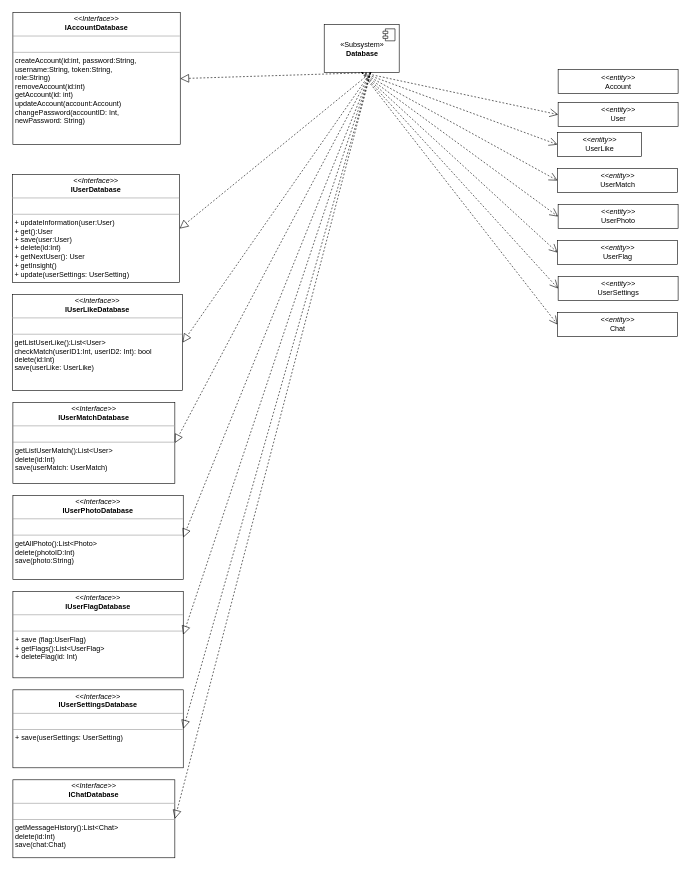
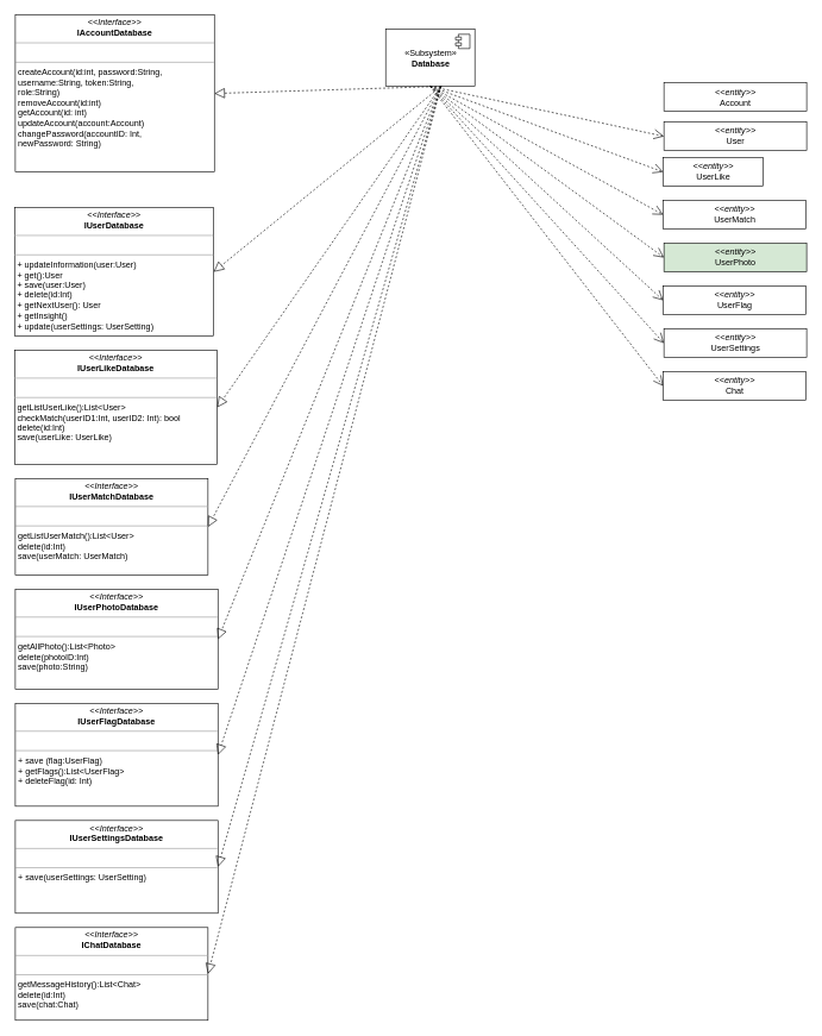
  <mxCell id="0" />
  <mxCell id="1" parent="0" />
  <mxCell id="2" value="&lt;p style=&quot;margin: 0px ; margin-top: 4px ; text-align: center&quot;&gt;&lt;i&gt;&amp;lt;&amp;lt;Interface&amp;gt;&amp;gt;&lt;/i&gt;&lt;br&gt;&lt;b&gt;IUserDatabase&lt;/b&gt;&lt;/p&gt;&lt;hr size=&quot;1&quot;&gt;&lt;p style=&quot;margin: 0px ; margin-left: 4px&quot;&gt;&lt;br&gt;&lt;/p&gt;&lt;hr size=&quot;1&quot;&gt;&lt;p style=&quot;margin: 0px ; margin-left: 4px&quot;&gt;+ updateInformation(user:User&lt;span&gt;)&lt;/span&gt;&lt;/p&gt;&lt;p style=&quot;margin: 0px ; margin-left: 4px&quot;&gt;&lt;span&gt;+ get():User&lt;/span&gt;&lt;/p&gt;&lt;p style=&quot;margin: 0px ; margin-left: 4px&quot;&gt;&lt;span&gt;+ save(user:User)&lt;/span&gt;&lt;/p&gt;&lt;p style=&quot;margin: 0px ; margin-left: 4px&quot;&gt;&lt;span&gt;+ delete(id:Int)&lt;/span&gt;&lt;/p&gt;&lt;p style=&quot;margin: 0px ; margin-left: 4px&quot;&gt;&lt;span&gt;+ getNextUser(): User&lt;/span&gt;&lt;/p&gt;&lt;p style=&quot;margin: 0px ; margin-left: 4px&quot;&gt;&lt;span&gt;+ getInsight()&lt;/span&gt;&lt;/p&gt;&lt;p style=&quot;margin: 0px ; margin-left: 4px&quot;&gt;+ update(userSettings: UserSetting)&lt;span&gt;&lt;br&gt;&lt;/span&gt;&lt;/p&gt;" style="verticalAlign=top;align=left;overflow=fill;fontSize=12;fontFamily=Helvetica;html=1;" parent="1" vertex="1"><mxGeometry x="20" y="290" width="279" height="180" as="geometry" /></mxCell>
  <mxCell id="3" value="&lt;p style=&quot;margin: 0px ; margin-top: 4px ; text-align: center&quot;&gt;&lt;i&gt;&amp;lt;&amp;lt;Interface&amp;gt;&amp;gt;&lt;/i&gt;&lt;br&gt;&lt;b&gt;IUserSettingsDatabase&lt;/b&gt;&lt;/p&gt;&lt;hr size=&quot;1&quot;&gt;&lt;p style=&quot;margin: 0px ; margin-left: 4px&quot;&gt;&lt;br&gt;&lt;/p&gt;&lt;hr size=&quot;1&quot;&gt;&lt;p style=&quot;margin: 0px ; margin-left: 4px&quot;&gt;&lt;span&gt;+ save(userSettings: UserSetting&lt;/span&gt;&lt;span&gt;)&lt;/span&gt;&lt;/p&gt;" style="verticalAlign=top;align=left;overflow=fill;fontSize=12;fontFamily=Helvetica;html=1;" parent="1" vertex="1"><mxGeometry x="21" y="1149" width="284" height="130" as="geometry" /></mxCell>
  <mxCell id="4" value="&lt;p style=&quot;margin: 0px ; margin-top: 4px ; text-align: center&quot;&gt;&lt;i&gt;&amp;lt;&amp;lt;Interface&amp;gt;&amp;gt;&lt;/i&gt;&lt;br&gt;&lt;b&gt;IAccountDatabase&lt;/b&gt;&lt;/p&gt;&lt;hr size=&quot;1&quot;&gt;&lt;p style=&quot;margin: 0px ; margin-left: 4px&quot;&gt;&lt;br&gt;&lt;/p&gt;&lt;hr size=&quot;1&quot;&gt;&lt;p style=&quot;margin: 0px ; margin-left: 4px&quot;&gt;createAccount(id:int, password:String,&lt;/p&gt;&lt;p style=&quot;margin: 0px ; margin-left: 4px&quot;&gt;&lt;span&gt;username:String, token:String,&amp;nbsp;&lt;/span&gt;&lt;/p&gt;&lt;p style=&quot;margin: 0px ; margin-left: 4px&quot;&gt;&lt;span&gt;role:String)&lt;/span&gt;&lt;/p&gt;&lt;p style=&quot;margin: 0px ; margin-left: 4px&quot;&gt;removeAccount(id:int)&lt;/p&gt;&lt;p style=&quot;margin: 0px ; margin-left: 4px&quot;&gt;getAccount(id: int)&lt;/p&gt;&lt;p style=&quot;margin: 0px ; margin-left: 4px&quot;&gt;updateAccount(account:Account)&lt;/p&gt;&lt;p style=&quot;margin: 0px ; margin-left: 4px&quot;&gt;changePassword(accountID: Int,&lt;br&gt;newPassword: String)&lt;/p&gt;" style="verticalAlign=top;align=left;overflow=fill;fontSize=12;fontFamily=Helvetica;html=1;" vertex="1" parent="1"><mxGeometry x="21" width="279" height="220" as="geometry" y="20" /></mxCell>
  <mxCell id="5" value="&lt;p style=&quot;margin: 0px ; margin-top: 4px ; text-align: center&quot;&gt;&lt;i&gt;&amp;lt;&amp;lt;Interface&amp;gt;&amp;gt;&lt;/i&gt;&lt;br&gt;&lt;b&gt;IUserFlagDatabase&lt;/b&gt;&lt;/p&gt;&lt;hr size=&quot;1&quot;&gt;&lt;p style=&quot;margin: 0px ; margin-left: 4px&quot;&gt;&lt;br&gt;&lt;/p&gt;&lt;hr size=&quot;1&quot;&gt;&lt;p style=&quot;margin: 0px ; margin-left: 4px&quot;&gt;+ save (flag:UserFlag&lt;span&gt;)&lt;/span&gt;&lt;/p&gt;&lt;p style=&quot;margin: 0px ; margin-left: 4px&quot;&gt;+ getFlags():List&amp;lt;UserFlag&amp;gt;&lt;/p&gt;&lt;p style=&quot;margin: 0px ; margin-left: 4px&quot;&gt;+ deleteFlag(id: Int&lt;span&gt;)&lt;/span&gt;&lt;/p&gt;" style="verticalAlign=top;align=left;overflow=fill;fontSize=12;fontFamily=Helvetica;html=1;" parent="1" vertex="1"><mxGeometry x="21" y="985" width="284" height="144" as="geometry" /></mxCell>
  <mxCell id="6" value="&lt;p style=&quot;margin: 0px ; margin-top: 4px ; text-align: center&quot;&gt;&lt;i&gt;&amp;lt;&amp;lt;Interface&amp;gt;&amp;gt;&lt;/i&gt;&lt;br&gt;&lt;b&gt;IUserLikeDatabase&lt;/b&gt;&lt;/p&gt;&lt;hr size=&quot;1&quot;&gt;&lt;p style=&quot;margin: 0px ; margin-left: 4px&quot;&gt;&lt;br&gt;&lt;/p&gt;&lt;hr size=&quot;1&quot;&gt;&lt;p style=&quot;margin: 0px ; margin-left: 4px&quot;&gt;getListUserLike(&lt;span&gt;):List&amp;lt;User&amp;gt;&lt;/span&gt;&lt;/p&gt;&lt;p style=&quot;margin: 0px ; margin-left: 4px&quot;&gt;&lt;span&gt;checkMatch(userID1:Int, userID2: Int): bool&lt;/span&gt;&lt;/p&gt;&lt;p style=&quot;margin: 0px ; margin-left: 4px&quot;&gt;&lt;span&gt;delete(id:Int)&lt;/span&gt;&lt;/p&gt;&lt;p style=&quot;margin: 0px ; margin-left: 4px&quot;&gt;&lt;span&gt;save(userLike: UserLike)&lt;/span&gt;&lt;/p&gt;" style="verticalAlign=top;align=left;overflow=fill;fontSize=12;fontFamily=Helvetica;html=1;" vertex="1" parent="1"><mxGeometry x="20" y="490" width="284" height="160" as="geometry" /></mxCell>
  <mxCell id="7" value="&lt;p style=&quot;margin: 0px ; margin-top: 4px ; text-align: center&quot;&gt;&lt;i&gt;&amp;lt;&amp;lt;Interface&amp;gt;&amp;gt;&lt;/i&gt;&lt;br&gt;&lt;b&gt;IUserMatchDatabase&lt;/b&gt;&lt;/p&gt;&lt;hr size=&quot;1&quot;&gt;&lt;p style=&quot;margin: 0px ; margin-left: 4px&quot;&gt;&lt;br&gt;&lt;/p&gt;&lt;hr size=&quot;1&quot;&gt;&lt;p style=&quot;margin: 0px ; margin-left: 4px&quot;&gt;getListUserMatch(&lt;span&gt;):List&amp;lt;User&amp;gt;&lt;/span&gt;&lt;/p&gt;&lt;p style=&quot;margin: 0px ; margin-left: 4px&quot;&gt;&lt;span&gt;delete(id:Int)&lt;/span&gt;&lt;br&gt;&lt;/p&gt;&lt;p style=&quot;margin: 0px ; margin-left: 4px&quot;&gt;&lt;span&gt;save(userMatch: UserMatch)&lt;/span&gt;&lt;/p&gt;" style="verticalAlign=top;align=left;overflow=fill;fontSize=12;fontFamily=Helvetica;html=1;" vertex="1" parent="1"><mxGeometry x="21" y="670" width="270" height="135" as="geometry" /></mxCell>
  <mxCell id="8" value="&lt;p style=&quot;margin: 0px ; margin-top: 4px ; text-align: center&quot;&gt;&lt;i&gt;&amp;lt;&amp;lt;Interface&amp;gt;&amp;gt;&lt;/i&gt;&lt;br&gt;&lt;b&gt;IChatDatabase&lt;/b&gt;&lt;/p&gt;&lt;hr size=&quot;1&quot;&gt;&lt;p style=&quot;margin: 0px ; margin-left: 4px&quot;&gt;&lt;br&gt;&lt;/p&gt;&lt;hr size=&quot;1&quot;&gt;&lt;p style=&quot;margin: 0px ; margin-left: 4px&quot;&gt;getMessageHistory(&lt;span&gt;):List&amp;lt;Chat&amp;gt;&lt;/span&gt;&lt;/p&gt;&lt;p style=&quot;margin: 0px ; margin-left: 4px&quot;&gt;&lt;span&gt;delete(id:Int)&lt;/span&gt;&lt;br&gt;&lt;/p&gt;&lt;p style=&quot;margin: 0px ; margin-left: 4px&quot;&gt;&lt;span&gt;save(chat:Chat)&lt;/span&gt;&lt;/p&gt;&lt;span style=&quot;color: rgba(0 , 0 , 0 , 0) ; font-family: monospace ; font-size: 0px&quot;&gt;%3CmxGraphModel%3E%3Croot%3E%3CmxCell%20id%3D%220%22%2F%3E%3CmxCell%20id%3D%221%22%20parent%3D%220%22%2F%3E%3CmxCell%20id%3D%222%22%20value%3D%22%26lt%3Bp%20style%3D%26quot%3Bmargin%3A%200px%20%3B%20margin-top%3A%204px%20%3B%20text-align%3A%20center%26quot%3B%26gt%3B%26lt%3Bi%26gt%3B%26amp%3Blt%3B%26amp%3Blt%3BInterface%26amp%3Bgt%3B%26amp%3Bgt%3B%26lt%3B%2Fi%26gt%3B%26lt%3Bbr%26gt%3B%26lt%3Bb%26gt%3BIUserMatchDatabase%26lt%3B%2Fb%26gt%3B%26lt%3B%2Fp%26gt%3B%26lt%3Bhr%20size%3D%26quot%3B1%26quot%3B%26gt%3B%26lt%3Bp%20style%3D%26quot%3Bmargin%3A%200px%20%3B%20margin-left%3A%204px%26quot%3B%26gt%3B%26lt%3Bbr%26gt%3B%26lt%3B%2Fp%26gt%3B%26lt%3Bhr%20size%3D%26quot%3B1%26quot%3B%26gt%3B%26lt%3Bp%20style%3D%26quot%3Bmargin%3A%200px%20%3B%20margin-left%3A%204px%26quot%3B%26gt%3BgetListUserMatch(%26lt%3Bspan%26gt%3B)%3AList%26amp%3Blt%3BUser%26amp%3Bgt%3B%26lt%3B%2Fspan%26gt%3B%26lt%3B%2Fp%26gt%3B%26lt%3Bp%20style%3D%26quot%3Bmargin%3A%200px%20%3B%20margin-left%3A%204px%26quot%3B%26gt%3B%26lt%3Bspan%26gt%3Bdelete(id%3AInt)%26lt%3B%2Fspan%26gt%3B%26lt%3Bbr%26gt%3B%26lt%3B%2Fp%26gt%3B%26lt%3Bp%20style%3D%26quot%3Bmargin%3A%200px%20%3B%20margin-left%3A%204px%26quot%3B%26gt%3B%26lt%3Bspan%26gt%3B%26lt%3Bbr%26gt%3B%26lt%3B%2Fspan%26gt%3B%26lt%3B%2Fp%26gt%3B%22%20style%3D%22verticalAlign%3Dtop%3Balign%3Dleft%3Boverflow%3Dfill%3BfontSize%3D12%3BfontFamily%3DHelvetica%3Bhtml%3D1%3B%22%20vertex%3D%221%22%20parent%3D%221%22%3E%3CmxGeometry%20x%3D%22880%22%20y%3D%22520%22%20width%3D%22270%22%20height%3D%22180%22%20as%3D%22geometry%22%2F%3E%3C%2FmxCell%3E%3C%2Froot%3E%3C%2FmxGraphModel%3E&lt;/span&gt;&lt;p style=&quot;margin: 0px ; margin-left: 4px&quot;&gt;&lt;span&gt;&lt;br&gt;&lt;/span&gt;&lt;/p&gt;" style="verticalAlign=top;align=left;overflow=fill;fontSize=12;fontFamily=Helvetica;html=1;" vertex="1" parent="1"><mxGeometry x="21" y="1299" width="270" height="130" as="geometry" /></mxCell>
  <mxCell id="9" value="&lt;p style=&quot;margin: 0px ; margin-top: 4px ; text-align: center&quot;&gt;&lt;i&gt;&amp;lt;&amp;lt;Interface&amp;gt;&amp;gt;&lt;/i&gt;&lt;br&gt;&lt;b&gt;IUserPhotoDatabase&lt;/b&gt;&lt;/p&gt;&lt;hr size=&quot;1&quot;&gt;&lt;p style=&quot;margin: 0px ; margin-left: 4px&quot;&gt;&lt;br&gt;&lt;/p&gt;&lt;hr size=&quot;1&quot;&gt;&lt;p style=&quot;margin: 0px ; margin-left: 4px&quot;&gt;getAllPhoto(&lt;span&gt;):List&amp;lt;Photo&amp;gt;&lt;/span&gt;&lt;/p&gt;&lt;p style=&quot;margin: 0px ; margin-left: 4px&quot;&gt;&lt;span&gt;delete(photoID:Int)&lt;/span&gt;&lt;br&gt;&lt;/p&gt;&lt;p style=&quot;margin: 0px ; margin-left: 4px&quot;&gt;&lt;span&gt;save(photo:String)&lt;/span&gt;&lt;/p&gt;&lt;p style=&quot;margin: 0px ; margin-left: 4px&quot;&gt;&lt;span&gt;&lt;br&gt;&lt;/span&gt;&lt;/p&gt;" style="verticalAlign=top;align=left;overflow=fill;fontSize=12;fontFamily=Helvetica;html=1;" vertex="1" parent="1"><mxGeometry x="21" y="825" width="284" height="140" as="geometry" /></mxCell>
  <mxCell id="10" value="«Subsystem»&lt;br&gt;&lt;b&gt;Database&lt;/b&gt;" style="html=1;" vertex="1" parent="1"><mxGeometry x="540" y="40" width="125" height="80" as="geometry" /></mxCell>
  <mxCell id="11" value="" style="shape=component;jettyWidth=8;jettyHeight=4;" vertex="1" parent="10"><mxGeometry x="1" width="20" height="20" relative="1" as="geometry"><mxPoint x="-27" y="7" as="offset" /></mxGeometry></mxCell>
  <mxCell id="12" value="" style="endArrow=open;dashed=1;endFill=0;endSize=12;html=1;entryX=0;entryY=0.5;entryDx=0;entryDy=0;exitX=0.5;exitY=1;exitDx=0;exitDy=0;" edge="1" parent="1" source="10" target="20"><mxGeometry width="160" relative="1" as="geometry"><mxPoint x="630" y="55" as="sourcePoint" /><mxPoint x="950" y="155" as="targetPoint" /></mxGeometry></mxCell>
  <mxCell id="13" value="" style="endArrow=open;dashed=1;endFill=0;endSize=12;html=1;entryX=0;entryY=0.5;entryDx=0;entryDy=0;exitX=0.5;exitY=1;exitDx=0;exitDy=0;" edge="1" parent="1" source="10" target="21"><mxGeometry width="160" relative="1" as="geometry"><mxPoint x="660" y="85" as="sourcePoint" /><mxPoint x="960" y="165" as="targetPoint" /></mxGeometry></mxCell>
  <mxCell id="14" value="" style="endArrow=open;dashed=1;endFill=0;endSize=12;html=1;entryX=0;entryY=0.5;entryDx=0;entryDy=0;exitX=0.5;exitY=1;exitDx=0;exitDy=0;" edge="1" parent="1" source="10" target="22"><mxGeometry width="160" relative="1" as="geometry"><mxPoint x="670" y="95" as="sourcePoint" /><mxPoint x="970" y="175" as="targetPoint" /></mxGeometry></mxCell>
  <mxCell id="15" value="" style="endArrow=open;dashed=1;endFill=0;endSize=12;html=1;entryX=0;entryY=0.5;entryDx=0;entryDy=0;exitX=0.5;exitY=1;exitDx=0;exitDy=0;" edge="1" parent="1" source="10" target="23"><mxGeometry width="160" relative="1" as="geometry"><mxPoint x="680" y="105" as="sourcePoint" /><mxPoint x="980" y="185" as="targetPoint" /></mxGeometry></mxCell>
  <mxCell id="16" value="" style="endArrow=open;dashed=1;endFill=0;endSize=12;html=1;entryX=0;entryY=0.5;entryDx=0;entryDy=0;exitX=0.5;exitY=1;exitDx=0;exitDy=0;" edge="1" parent="1" source="10" target="24"><mxGeometry width="160" relative="1" as="geometry"><mxPoint x="700" y="125" as="sourcePoint" /><mxPoint x="1000" y="205" as="targetPoint" /></mxGeometry></mxCell>
  <mxCell id="17" value="" style="endArrow=open;dashed=1;endFill=0;endSize=12;html=1;entryX=0;entryY=0.5;entryDx=0;entryDy=0;exitX=0.5;exitY=1;exitDx=0;exitDy=0;" edge="1" parent="1" source="10" target="25"><mxGeometry width="160" relative="1" as="geometry"><mxPoint x="710" y="135" as="sourcePoint" /><mxPoint x="1010" y="215" as="targetPoint" /></mxGeometry></mxCell>
  <mxCell id="18" value="" style="endArrow=open;dashed=1;endFill=0;endSize=12;html=1;entryX=0;entryY=0.5;entryDx=0;entryDy=0;exitX=0.5;exitY=1;exitDx=0;exitDy=0;" edge="1" parent="1" source="10" target="26"><mxGeometry width="160" relative="1" as="geometry"><mxPoint x="580" y="445" as="sourcePoint" /><mxPoint x="880" y="525" as="targetPoint" /></mxGeometry></mxCell>
  <mxCell id="19" value="&lt;i&gt;&amp;lt;&amp;lt;entity&amp;gt;&amp;gt;&lt;br&gt;&lt;/i&gt;Account" style="html=1;" vertex="1" parent="1"><mxGeometry x="930" y="115" width="200" height="40" as="geometry" /></mxCell>
  <mxCell id="20" value="&lt;i&gt;&amp;lt;&amp;lt;entity&amp;gt;&amp;gt;&lt;br&gt;&lt;/i&gt;User" style="html=1;" vertex="1" parent="1"><mxGeometry x="930" y="170" width="200" height="40" as="geometry" /></mxCell>
  <mxCell id="21" value="&lt;i&gt;&amp;lt;&amp;lt;entity&amp;gt;&amp;gt;&lt;br&gt;&lt;/i&gt;UserLike" style="html=1;" vertex="1" parent="1"><mxGeometry x="929" y="220" width="140" height="40" as="geometry" /></mxCell>
  <mxCell id="22" value="&lt;i&gt;&amp;lt;&amp;lt;entity&amp;gt;&amp;gt;&lt;br&gt;&lt;/i&gt;UserMatch" style="html=1;" vertex="1" parent="1"><mxGeometry x="929" y="280" width="200" height="40" as="geometry" /></mxCell>
- <mxCell id="23" value="&lt;i&gt;&amp;lt;&amp;lt;entity&amp;gt;&amp;gt;&lt;br&gt;&lt;/i&gt;UserPhoto" style="html=1;" vertex="1" parent="1"><mxGeometry x="930" y="340" width="200" height="40" as="geometry" /></mxCell>
+ <mxCell id="23" value="&lt;i&gt;&amp;lt;&amp;lt;entity&amp;gt;&amp;gt;&lt;br&gt;&lt;/i&gt;UserPhoto" style="html=1;fillColor=#d5e8d4;" vertex="1" parent="1"><mxGeometry x="930" y="340" width="200" height="40" as="geometry" /></mxCell>
  <mxCell id="24" value="&lt;i&gt;&amp;lt;&amp;lt;entity&amp;gt;&amp;gt;&lt;br&gt;&lt;/i&gt;UserFlag" style="html=1;" vertex="1" parent="1"><mxGeometry x="929" y="400" width="200" height="40" as="geometry" /></mxCell>
  <mxCell id="25" value="&lt;i&gt;&amp;lt;&amp;lt;entity&amp;gt;&amp;gt;&lt;br&gt;&lt;/i&gt;UserSettings" style="html=1;" vertex="1" parent="1"><mxGeometry x="930" y="460" width="200" height="40" as="geometry" /></mxCell>
  <mxCell id="26" value="&lt;i&gt;&amp;lt;&amp;lt;entity&amp;gt;&amp;gt;&lt;br&gt;&lt;/i&gt;Chat" style="html=1;" vertex="1" parent="1"><mxGeometry x="929" y="520" width="200" height="40" as="geometry" /></mxCell>
  <mxCell id="27" value="" style="group" vertex="1" connectable="0" parent="1"><mxGeometry x="375" y="120" width="242.5" height="360" as="geometry" /></mxCell>
  <mxCell id="28" value="" style="endArrow=block;dashed=1;endFill=0;endSize=12;html=1;entryX=1;entryY=0.5;entryDx=0;entryDy=0;exitX=0.5;exitY=1;exitDx=0;exitDy=0;" edge="1" parent="27" target="2"><mxGeometry width="160" relative="1" as="geometry"><mxPoint x="242.5" as="sourcePoint" /><mxPoint y="60" as="targetPoint" /></mxGeometry></mxCell>
  <mxCell id="29" value="" style="endArrow=block;dashed=1;endFill=0;endSize=12;html=1;entryX=1;entryY=0.5;entryDx=0;entryDy=0;exitX=0.5;exitY=1;exitDx=0;exitDy=0;" edge="1" parent="27" target="8"><mxGeometry width="160" relative="1" as="geometry"><mxPoint x="242.5" as="sourcePoint" /><mxPoint y="110" as="targetPoint" /></mxGeometry></mxCell>
  <mxCell id="30" value="" style="endArrow=block;dashed=1;endFill=0;endSize=12;html=1;entryX=1;entryY=0.5;entryDx=0;entryDy=0;exitX=0.5;exitY=1;exitDx=0;exitDy=0;" edge="1" parent="27" target="4"><mxGeometry width="160" relative="1" as="geometry"><mxPoint x="242.5" as="sourcePoint" /><mxPoint y="10" as="targetPoint" /></mxGeometry></mxCell>
  <mxCell id="31" value="" style="endArrow=block;dashed=1;endFill=0;endSize=12;html=1;exitX=0.5;exitY=1;exitDx=0;exitDy=0;entryX=1;entryY=0.5;entryDx=0;entryDy=0;" edge="1" parent="27" target="7"><mxGeometry width="160" relative="1" as="geometry"><mxPoint x="242.5" as="sourcePoint" /><mxPoint x="-5" y="150" as="targetPoint" /></mxGeometry></mxCell>
  <mxCell id="32" value="" style="endArrow=block;dashed=1;endFill=0;endSize=12;html=1;entryX=1;entryY=0.5;entryDx=0;entryDy=0;exitX=0.5;exitY=1;exitDx=0;exitDy=0;" edge="1" parent="27" target="6"><mxGeometry width="160" relative="1" as="geometry"><mxPoint x="242.5" as="sourcePoint" /><mxPoint y="210" as="targetPoint" /></mxGeometry></mxCell>
  <mxCell id="33" value="" style="endArrow=block;dashed=1;endFill=0;endSize=12;html=1;entryX=1;entryY=0.5;entryDx=0;entryDy=0;exitX=0.5;exitY=1;exitDx=0;exitDy=0;" edge="1" parent="27" target="3"><mxGeometry width="160" relative="1" as="geometry"><mxPoint x="242.5" as="sourcePoint" /><mxPoint y="260" as="targetPoint" /></mxGeometry></mxCell>
  <mxCell id="34" value="" style="endArrow=block;dashed=1;endFill=0;endSize=12;html=1;entryX=1;entryY=0.5;entryDx=0;entryDy=0;exitX=0.5;exitY=1;exitDx=0;exitDy=0;" edge="1" parent="27" target="9"><mxGeometry width="160" relative="1" as="geometry"><mxPoint x="242.5" as="sourcePoint" /><mxPoint y="310" as="targetPoint" /></mxGeometry></mxCell>
  <mxCell id="35" value="" style="endArrow=block;dashed=1;endFill=0;endSize=12;html=1;entryX=1;entryY=0.5;entryDx=0;entryDy=0;exitX=0.5;exitY=1;exitDx=0;exitDy=0;" edge="1" parent="27" target="5"><mxGeometry width="160" relative="1" as="geometry"><mxPoint x="242.5" as="sourcePoint" /><mxPoint y="360" as="targetPoint" /></mxGeometry></mxCell>
